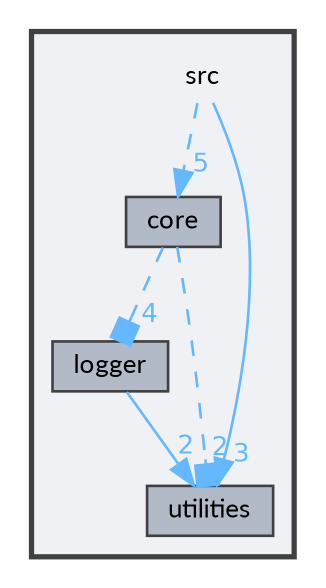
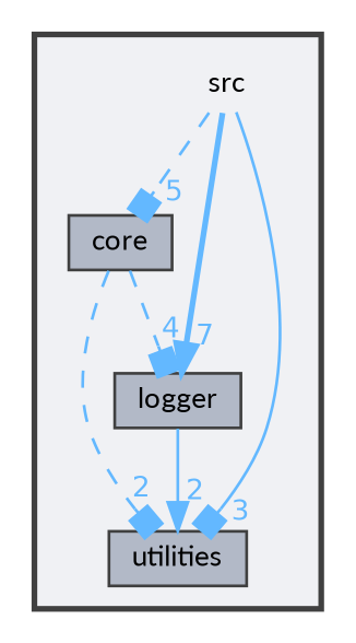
  digraph {
    compound=true
    fontname=Lato
    node [fontname=Lato fontsize=10 shape=box color=grey25 fillcolor="#b2b9c7" style=filled]
    edge [arrowhead=normal color=steelblue1 fontcolor=steelblue1 fontname=Lato fontsize=10 headlabel=2 labeldistance=1.5 labelfontname=Helvetica labelfontsize=10 style=dashed]
    n1 [height=0.2 label=src shape=plaintext width=0.4 color="" fillcolor="" style=""]
    n2 [height=0.2 label=core width=0.4]
    n3 [height=0.2 label=logger width=0.4]
    n4 [height=0.2 label=utilities width=0.4]
    subgraph cluster_1 {
      bgcolor="#f0f1f4"
      fontsize=10
      pencolor=grey25
      style="filled,bold"
      n1
      n2
      n3
      n4
    }
-   n1 -> n2 [headlabel=5]
-   n1 -> n4 [headlabel=3 style=solid]
+   n1 -> n2 [arrowhead=box headlabel=5]
+   n1 -> n3 [headlabel=7 style=bold]
+   n1 -> n4 [arrowhead=box headlabel=3 style=solid]
    n2 -> n3 [arrowhead=box headlabel=4]
    n2 -> n4 [arrowhead=box]
    n3 -> n4 [style=solid]
  }
